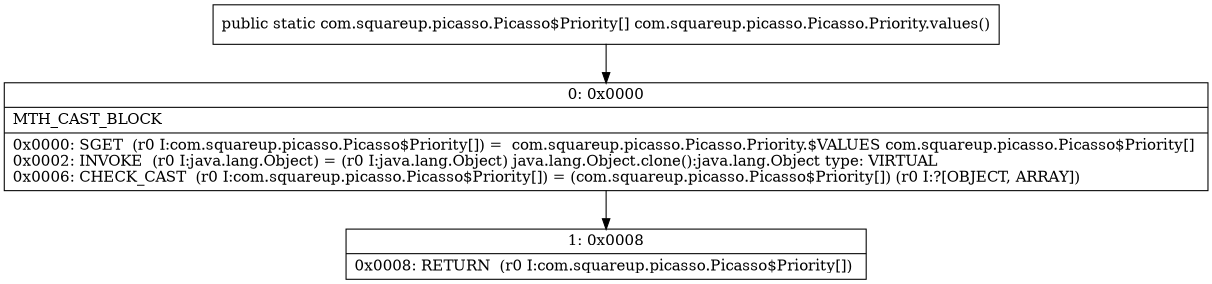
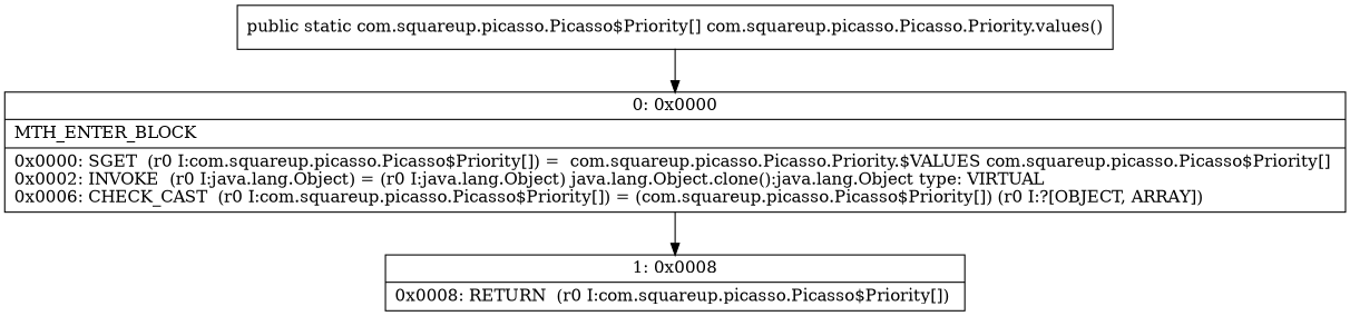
  digraph {
    node [shape=record]
-   n1 [label="{0\:\ 0x0000|MTH_CAST_BLOCK\l|0x0000: SGET  (r0 I:com.squareup.picasso.Picasso$Priority[]) =  com.squareup.picasso.Picasso.Priority.$VALUES com.squareup.picasso.Picasso$Priority[] \l0x0002: INVOKE  (r0 I:java.lang.Object) = (r0 I:java.lang.Object) java.lang.Object.clone():java.lang.Object type: VIRTUAL \l0x0006: CHECK_CAST  (r0 I:com.squareup.picasso.Picasso$Priority[]) = (com.squareup.picasso.Picasso$Priority[]) (r0 I:?[OBJECT, ARRAY]) \l}"]
+   n1 [label="{0\:\ 0x0000|MTH_ENTER_BLOCK\l|0x0000: SGET  (r0 I:com.squareup.picasso.Picasso$Priority[]) =  com.squareup.picasso.Picasso.Priority.$VALUES com.squareup.picasso.Picasso$Priority[] \l0x0002: INVOKE  (r0 I:java.lang.Object) = (r0 I:java.lang.Object) java.lang.Object.clone():java.lang.Object type: VIRTUAL \l0x0006: CHECK_CAST  (r0 I:com.squareup.picasso.Picasso$Priority[]) = (com.squareup.picasso.Picasso$Priority[]) (r0 I:?[OBJECT, ARRAY]) \l}"]
    n2 [label="{1\:\ 0x0008|0x0008: RETURN  (r0 I:com.squareup.picasso.Picasso$Priority[]) \l}"]
    n3 [label="{public static com.squareup.picasso.Picasso$Priority[] com.squareup.picasso.Picasso.Priority.values() }"]
    n1 -> n2
    n3 -> n1
  }
